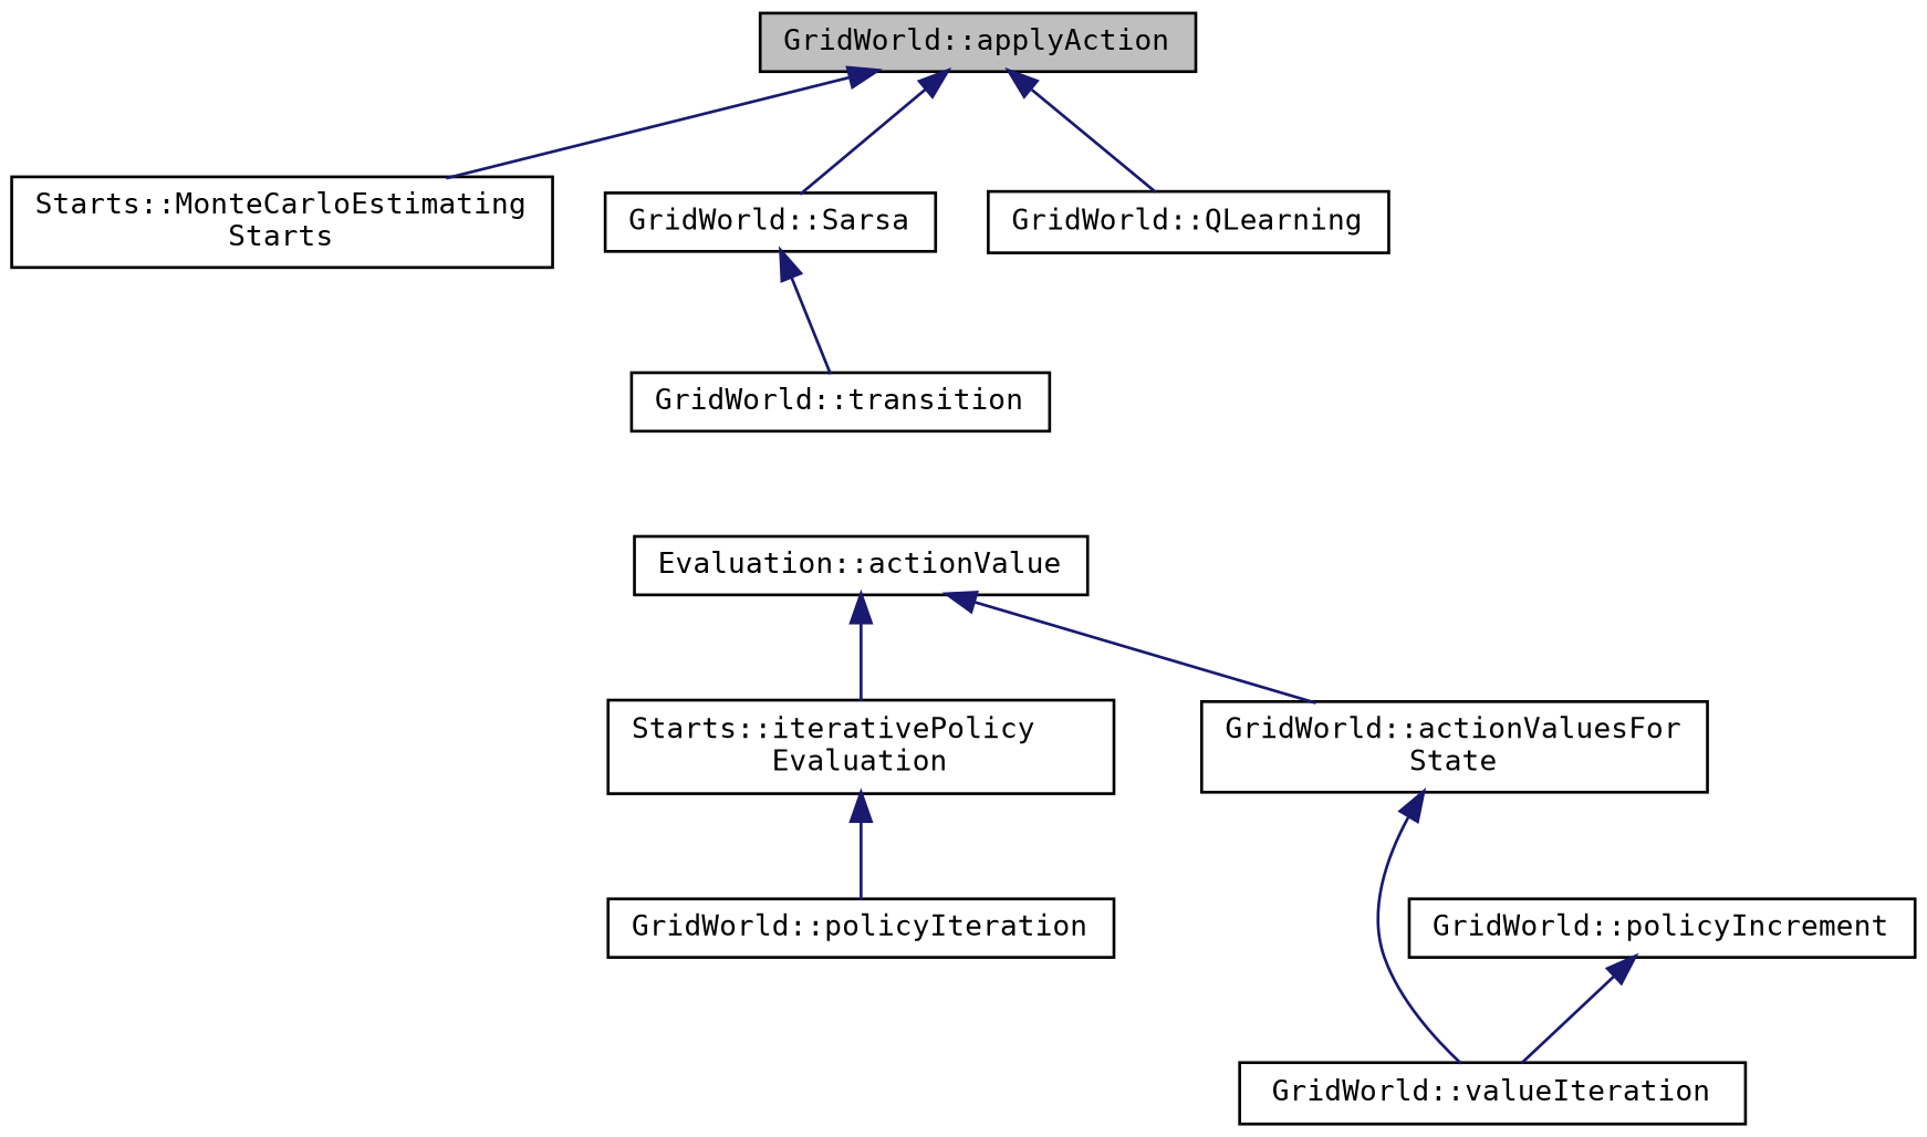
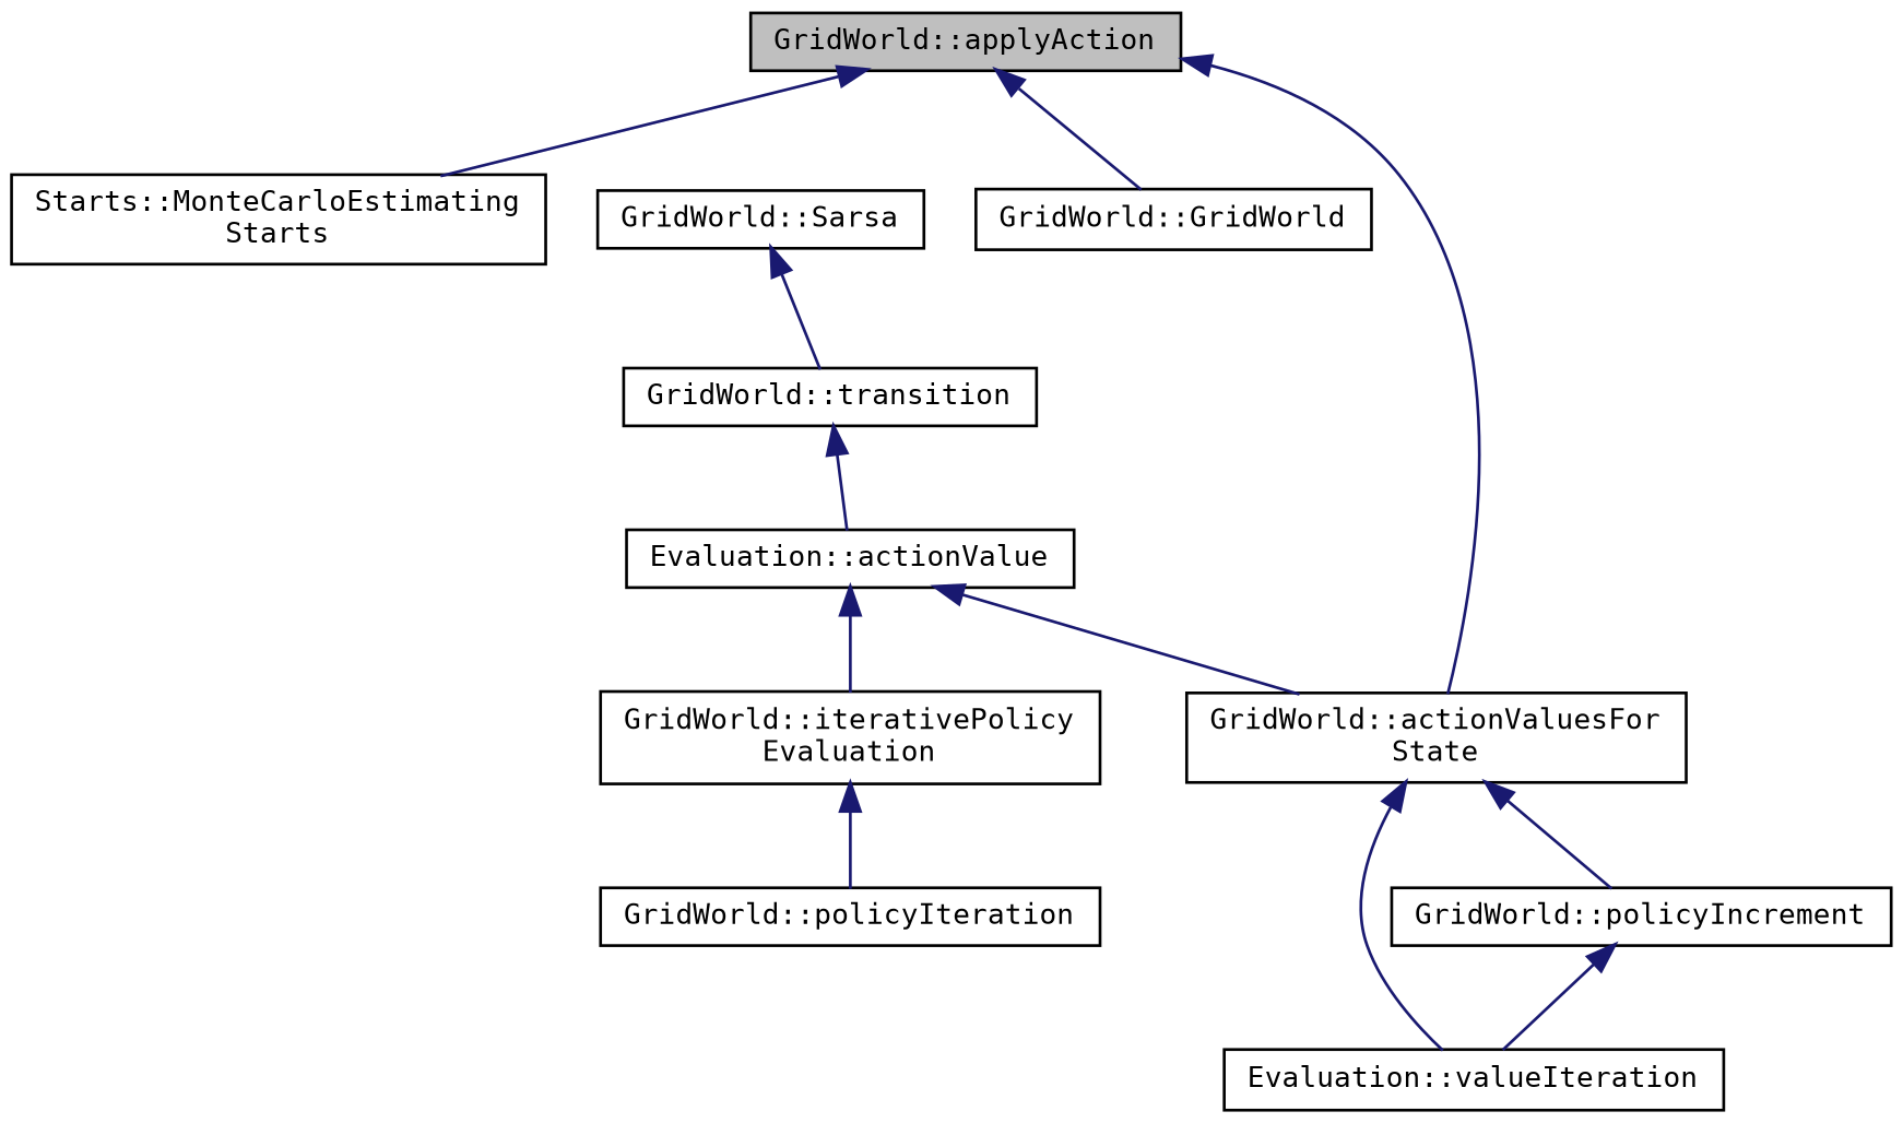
  digraph {
    fontname="DejaVu Sans Mono"
    rankdir=TB
    node [color=black fontname="DejaVu Sans Mono" fontsize=10 shape=record]
    edge [color=midnightblue dir=back fontname="DejaVu Sans Mono" fontsize=10 labelfontname=Helvetica labelfontsize=10 style=solid]
    n1 [fillcolor=grey75 fontcolor=black height=0.2 label="GridWorld::applyAction" style=filled width=0.4]
    n2 [height=0.2 label="Starts::MonteCarloEstimating\lStarts" width=0.4]
    n3 [height=0.2 label="GridWorld::Sarsa" width=0.4]
-   n4 [height=0.2 label="GridWorld::QLearning" width=0.4]
+   n4 [height=0.2 label="GridWorld::GridWorld" width=0.4]
    n5 [height=0.2 label="GridWorld::transition" width=0.4]
    n6 [height=0.2 label="Evaluation::actionValue" width=0.4]
    n7 [height=0.2 label="GridWorld::actionValuesFor\lState" width=0.4]
-   n8 [height=0.2 label="Starts::iterativePolicy\lEvaluation" width=0.4]
+   n8 [height=0.2 label="GridWorld::iterativePolicy\lEvaluation" width=0.4]
    n9 [height=0.2 label="GridWorld::policyIncrement" width=0.4]
-   n10 [height=0.2 label="GridWorld::valueIteration" width=0.4]
+   n10 [height=0.2 label="Evaluation::valueIteration" width=0.4]
    n11 [height=0.2 label="GridWorld::policyIteration" width=0.4]
    n1 -> n2
-   n1 -> n3
+   n1 -> n7
    n1 -> n4
    n3 -> n5
+   n5 -> n6
    n6 -> n7
    n6 -> n8
+   n7 -> n9
    n7 -> n10
    n8 -> n11
    n9 -> n10
  }
